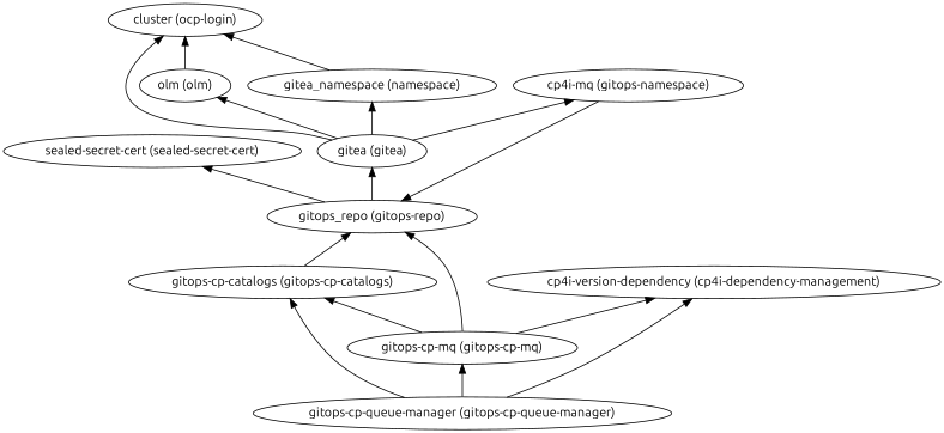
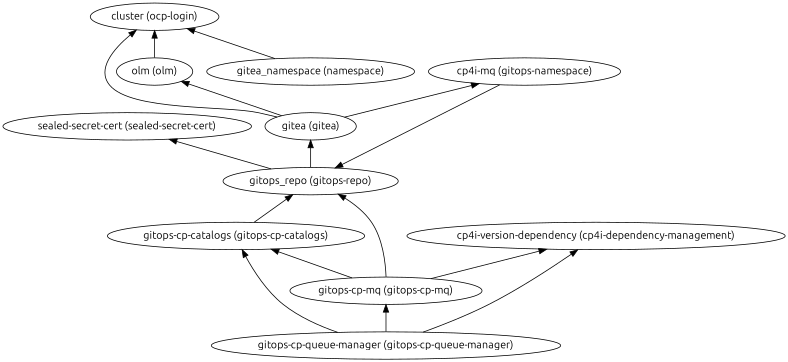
  digraph {
    fontname=Ubuntu
    rankdir=BT
    node [fontname=Ubuntu]
    edge [fontname=Ubuntu]
    "gitops-cp-catalogs (gitops-cp-catalogs)"
    "gitops_repo (gitops-repo)"
    "sealed-secret-cert (sealed-secret-cert)"
    "gitea (gitea)"
    "cluster (ocp-login)"
    "olm (olm)"
    "gitea_namespace (namespace)"
    "cp4i-mq (gitops-namespace)"
    "gitops-cp-mq (gitops-cp-mq)"
    "cp4i-version-dependency (cp4i-dependency-management)"
    "gitops-cp-queue-manager (gitops-cp-queue-manager)"
    "gitops-cp-catalogs (gitops-cp-catalogs)" -> "gitops_repo (gitops-repo)"
    "gitops_repo (gitops-repo)" -> "sealed-secret-cert (sealed-secret-cert)"
    "gitops_repo (gitops-repo)" -> "gitea (gitea)"
    "gitea (gitea)" -> "cluster (ocp-login)"
    "gitea (gitea)" -> "olm (olm)"
-   "gitea (gitea)" -> "gitea_namespace (namespace)"
    "gitea (gitea)" -> "cp4i-mq (gitops-namespace)"
    "olm (olm)" -> "cluster (ocp-login)"
    "gitea_namespace (namespace)" -> "cluster (ocp-login)"
    "cp4i-mq (gitops-namespace)" -> "gitops_repo (gitops-repo)"
    "gitops-cp-mq (gitops-cp-mq)" -> "gitops-cp-catalogs (gitops-cp-catalogs)"
    "gitops-cp-mq (gitops-cp-mq)" -> "gitops_repo (gitops-repo)"
    "gitops-cp-mq (gitops-cp-mq)" -> "cp4i-version-dependency (cp4i-dependency-management)"
    "gitops-cp-queue-manager (gitops-cp-queue-manager)" -> "gitops-cp-catalogs (gitops-cp-catalogs)"
    "gitops-cp-queue-manager (gitops-cp-queue-manager)" -> "gitops-cp-mq (gitops-cp-mq)"
    "gitops-cp-queue-manager (gitops-cp-queue-manager)" -> "cp4i-version-dependency (cp4i-dependency-management)"
  }
